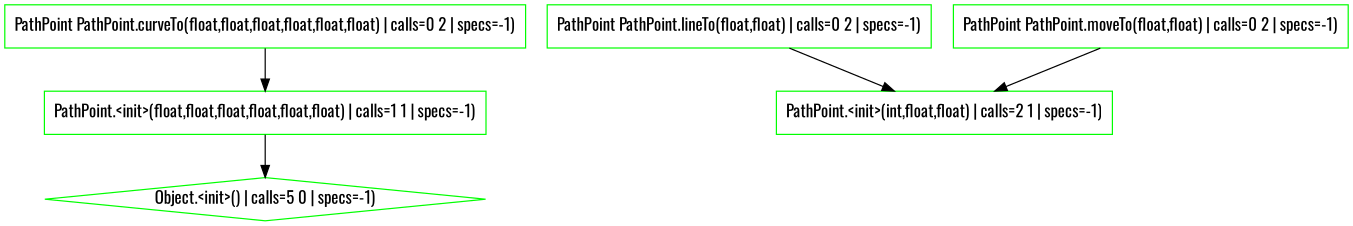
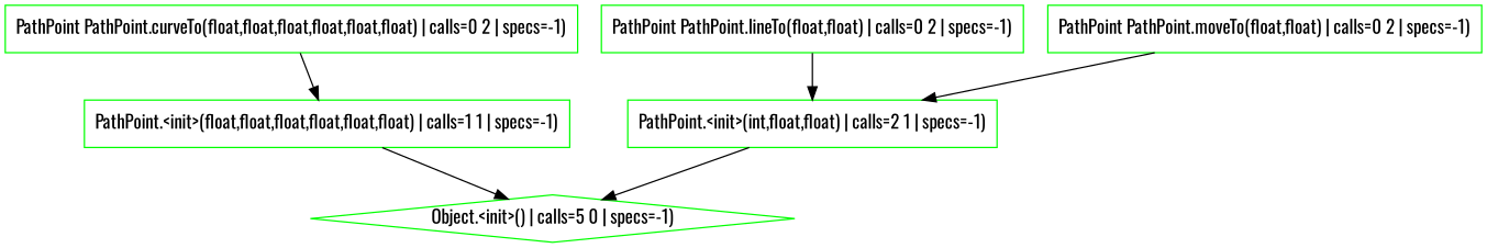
  digraph {
    fontname=Oswald
    node [color=green shape=box fontname=Oswald]
    edge [fontname=Oswald]
    n1 [label="Object.<init>() | calls=5 0 | specs=-1)" shape=diamond]
    n2 [label="PathPoint.<init>(float,float,float,float,float,float) | calls=1 1 | specs=-1)"]
    n3 [label="PathPoint.<init>(int,float,float) | calls=2 1 | specs=-1)"]
    n4 [label="PathPoint PathPoint.curveTo(float,float,float,float,float,float) | calls=0 2 | specs=-1)"]
    n5 [label="PathPoint PathPoint.lineTo(float,float) | calls=0 2 | specs=-1)"]
    n6 [label="PathPoint PathPoint.moveTo(float,float) | calls=0 2 | specs=-1)"]
    n2 -> n1
+   n3 -> n1
    n4 -> n2
    n5 -> n3
    n6 -> n3
  }
